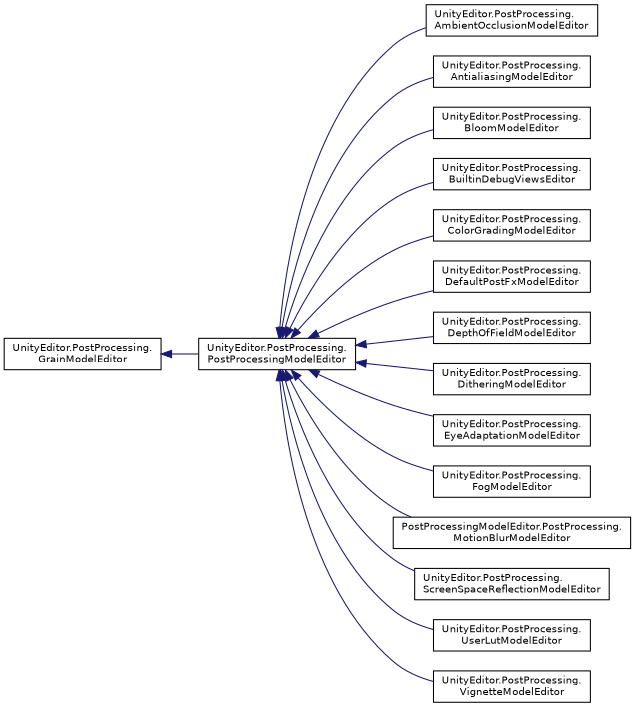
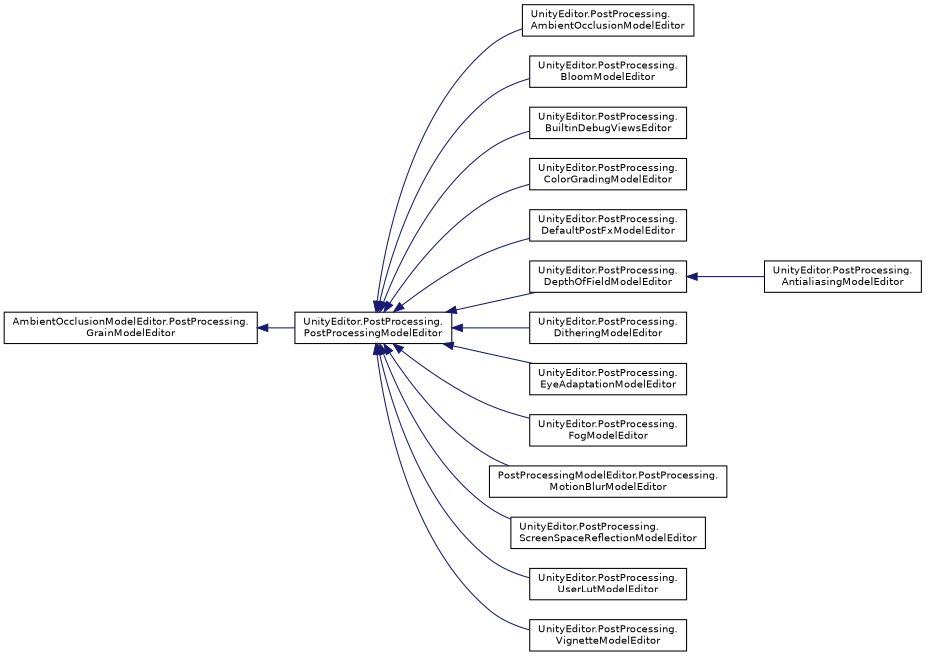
  digraph {
    rankdir=LR
    node [color=black fillcolor=white fontname=Helvetica fontsize=10 shape=record style=filled]
    edge [color=midnightblue dir=back fontname=Helvetica fontsize=10 labelfontname=Helvetica labelfontsize=10 style=solid]
    n1 [height=0.2 label="UnityEditor.PostProcessing.\lPostProcessingModelEditor" width=0.4]
    n2 [height=0.2 label="UnityEditor.PostProcessing.\lAmbientOcclusionModelEditor" width=0.4]
    n3 [height=0.2 label="UnityEditor.PostProcessing.\lAntialiasingModelEditor" width=0.4]
    n4 [height=0.2 label="UnityEditor.PostProcessing.\lBloomModelEditor" width=0.4]
    n5 [height=0.2 label="UnityEditor.PostProcessing.\lBuiltinDebugViewsEditor" width=0.4]
    n6 [height=0.2 label="UnityEditor.PostProcessing.\lColorGradingModelEditor" width=0.4]
    n7 [height=0.2 label="UnityEditor.PostProcessing.\lDefaultPostFxModelEditor" width=0.4]
    n8 [height=0.2 label="UnityEditor.PostProcessing.\lDepthOfFieldModelEditor" width=0.4]
    n9 [height=0.2 label="UnityEditor.PostProcessing.\lDitheringModelEditor" width=0.4]
    n10 [height=0.2 label="UnityEditor.PostProcessing.\lEyeAdaptationModelEditor" width=0.4]
    n11 [height=0.2 label="UnityEditor.PostProcessing.\lFogModelEditor" width=0.4]
    n12 [height=0.2 label="PostProcessingModelEditor.PostProcessing.\lMotionBlurModelEditor" width=0.4]
    n13 [height=0.2 label="UnityEditor.PostProcessing.\lScreenSpaceReflectionModelEditor" width=0.4]
    n14 [height=0.2 label="UnityEditor.PostProcessing.\lUserLutModelEditor" width=0.4]
    n15 [height=0.2 label="UnityEditor.PostProcessing.\lVignetteModelEditor" width=0.4]
-   n16 [height=0.2 label="UnityEditor.PostProcessing.\lGrainModelEditor" width=0.4]
+   n16 [height=0.2 label="AmbientOcclusionModelEditor.PostProcessing.\lGrainModelEditor" width=0.4]
    n1 -> n2
-   n1 -> n3
+   n8 -> n3
    n1 -> n4
    n1 -> n5
    n1 -> n6
    n1 -> n7
    n1 -> n8
    n1 -> n9
    n1 -> n10
    n1 -> n11
    n1 -> n12
    n1 -> n13
    n1 -> n14
    n1 -> n15
    n16 -> n1
  }
